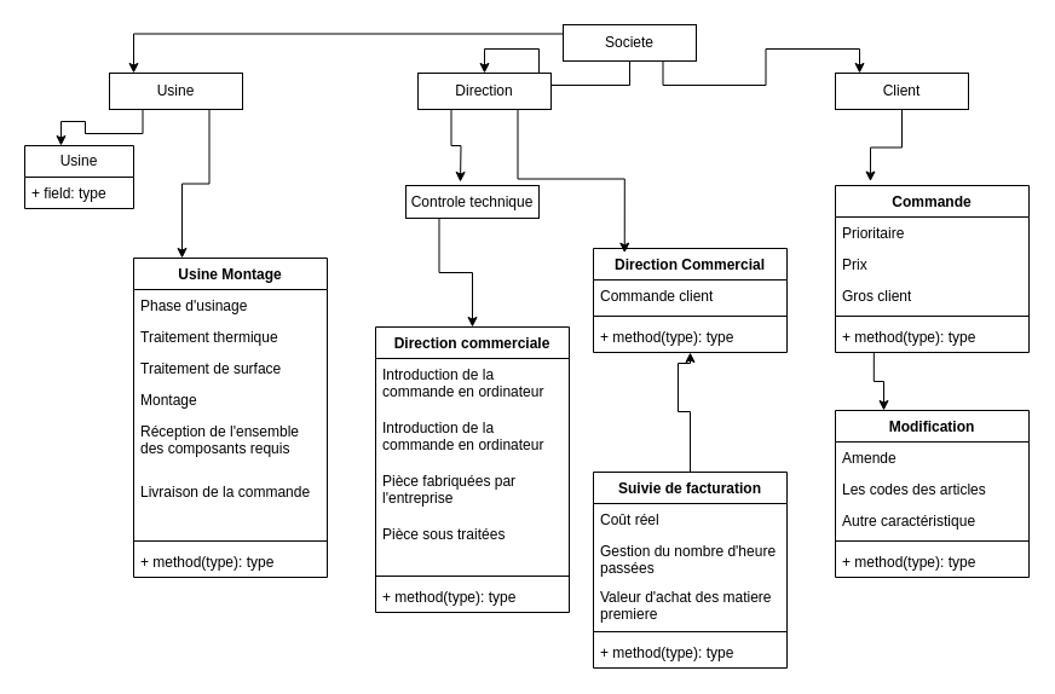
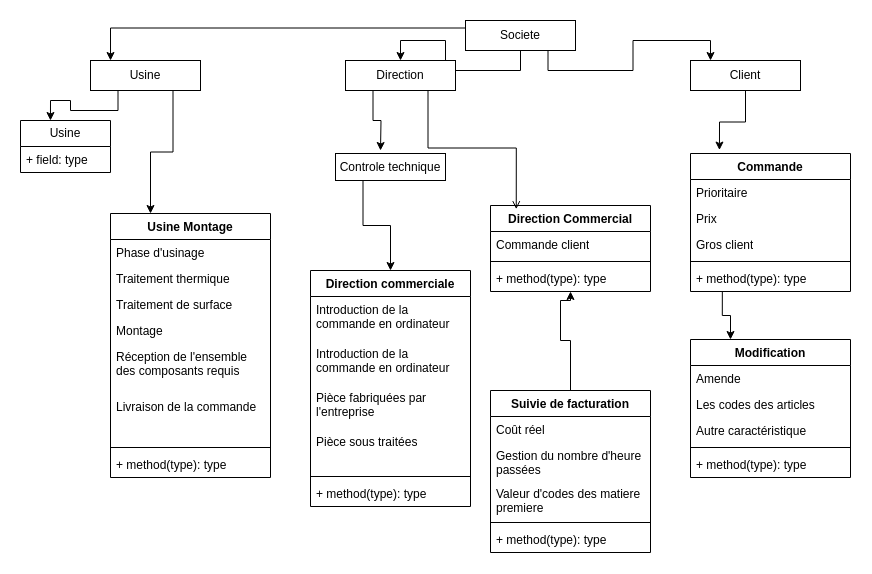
  <mxCell id="0" />
  <mxCell id="1" parent="0" />
  <mxCell id="2" value="Direction Commercial" style="swimlane;fontStyle=1;align=center;verticalAlign=top;childLayout=stackLayout;horizontal=1;startSize=26;horizontalStack=0;resizeParent=1;resizeParentMax=0;resizeLast=0;collapsible=1;marginBottom=0;whiteSpace=wrap;html=1;" vertex="1" parent="1"><mxGeometry x="490" y="205" width="160" height="86" as="geometry" /></mxCell>
  <mxCell id="3" value="Commande client" style="text;strokeColor=none;fillColor=none;align=left;verticalAlign=top;spacingLeft=4;spacingRight=4;overflow=hidden;rotatable=0;points=[[0,0.5],[1,0.5]];portConstraint=eastwest;whiteSpace=wrap;html=1;" vertex="1" parent="2"><mxGeometry y="26" width="160" height="26" as="geometry" /></mxCell>
  <mxCell id="4" value="" style="line;strokeWidth=1;fillColor=none;align=left;verticalAlign=middle;spacingTop=-1;spacingLeft=3;spacingRight=3;rotatable=0;labelPosition=right;points=[];portConstraint=eastwest;strokeColor=inherit;" vertex="1" parent="2"><mxGeometry y="52" width="160" height="8" as="geometry" /></mxCell>
  <mxCell id="5" value="+ method(type): type" style="text;strokeColor=none;fillColor=none;align=left;verticalAlign=top;spacingLeft=4;spacingRight=4;overflow=hidden;rotatable=0;points=[[0,0.5],[1,0.5]];portConstraint=eastwest;whiteSpace=wrap;html=1;" vertex="1" parent="2"><mxGeometry y="60" width="160" height="26" as="geometry" /></mxCell>
  <mxCell id="6" value="Usine Montage" style="swimlane;fontStyle=1;align=center;verticalAlign=top;childLayout=stackLayout;horizontal=1;startSize=26;horizontalStack=0;resizeParent=1;resizeParentMax=0;resizeLast=0;collapsible=1;marginBottom=0;whiteSpace=wrap;html=1;" vertex="1" parent="1"><mxGeometry x="110" y="213" width="160" height="264" as="geometry" /></mxCell>
  <mxCell id="7" value="Phase d'usinage" style="text;strokeColor=none;fillColor=none;align=left;verticalAlign=top;spacingLeft=4;spacingRight=4;overflow=hidden;rotatable=0;points=[[0,0.5],[1,0.5]];portConstraint=eastwest;whiteSpace=wrap;html=1;" vertex="1" parent="6"><mxGeometry y="26" width="160" height="26" as="geometry" /></mxCell>
  <mxCell id="8" value="Traitement thermique" style="text;strokeColor=none;fillColor=none;align=left;verticalAlign=top;spacingLeft=4;spacingRight=4;overflow=hidden;rotatable=0;points=[[0,0.5],[1,0.5]];portConstraint=eastwest;whiteSpace=wrap;html=1;" vertex="1" parent="6"><mxGeometry y="52" width="160" height="26" as="geometry" /></mxCell>
  <mxCell id="9" value="Traitement de surface" style="text;strokeColor=none;fillColor=none;align=left;verticalAlign=top;spacingLeft=4;spacingRight=4;overflow=hidden;rotatable=0;points=[[0,0.5],[1,0.5]];portConstraint=eastwest;whiteSpace=wrap;html=1;" vertex="1" parent="6"><mxGeometry y="78" width="160" height="26" as="geometry" /></mxCell>
  <mxCell id="10" value="Montage" style="text;strokeColor=none;fillColor=none;align=left;verticalAlign=top;spacingLeft=4;spacingRight=4;overflow=hidden;rotatable=0;points=[[0,0.5],[1,0.5]];portConstraint=eastwest;whiteSpace=wrap;html=1;" vertex="1" parent="6"><mxGeometry y="104" width="160" height="26" as="geometry" /></mxCell>
  <mxCell id="11" value="Réception de l'ensemble des composants requis" style="text;strokeColor=none;fillColor=none;align=left;verticalAlign=top;spacingLeft=4;spacingRight=4;overflow=hidden;rotatable=0;points=[[0,0.5],[1,0.5]];portConstraint=eastwest;whiteSpace=wrap;html=1;" vertex="1" parent="6"><mxGeometry y="130" width="160" height="50" as="geometry" /></mxCell>
  <mxCell id="12" value="Livraison de la commande" style="text;strokeColor=none;fillColor=none;align=left;verticalAlign=top;spacingLeft=4;spacingRight=4;overflow=hidden;rotatable=0;points=[[0,0.5],[1,0.5]];portConstraint=eastwest;whiteSpace=wrap;html=1;" vertex="1" parent="6"><mxGeometry y="180" width="160" height="50" as="geometry" /></mxCell>
  <mxCell id="13" value="" style="line;strokeWidth=1;fillColor=none;align=left;verticalAlign=middle;spacingTop=-1;spacingLeft=3;spacingRight=3;rotatable=0;labelPosition=right;points=[];portConstraint=eastwest;strokeColor=inherit;" vertex="1" parent="6"><mxGeometry y="230" width="160" height="8" as="geometry" /></mxCell>
  <mxCell id="14" value="+ method(type): type" style="text;strokeColor=none;fillColor=none;align=left;verticalAlign=top;spacingLeft=4;spacingRight=4;overflow=hidden;rotatable=0;points=[[0,0.5],[1,0.5]];portConstraint=eastwest;whiteSpace=wrap;html=1;" vertex="1" parent="6"><mxGeometry y="238" width="160" height="26" as="geometry" /></mxCell>
  <mxCell id="15" value="Commande" style="swimlane;fontStyle=1;align=center;verticalAlign=top;childLayout=stackLayout;horizontal=1;startSize=26;horizontalStack=0;resizeParent=1;resizeParentMax=0;resizeLast=0;collapsible=1;marginBottom=0;whiteSpace=wrap;html=1;" vertex="1" parent="1"><mxGeometry x="690" y="153" width="160" height="138" as="geometry" /></mxCell>
  <mxCell id="16" value="Prioritaire&lt;div&gt;&lt;br&gt;&lt;/div&gt;" style="text;strokeColor=none;fillColor=none;align=left;verticalAlign=top;spacingLeft=4;spacingRight=4;overflow=hidden;rotatable=0;points=[[0,0.5],[1,0.5]];portConstraint=eastwest;whiteSpace=wrap;html=1;" vertex="1" parent="15"><mxGeometry y="26" width="160" height="26" as="geometry" /></mxCell>
  <mxCell id="17" value="&lt;div&gt;Prix&lt;/div&gt;" style="text;strokeColor=none;fillColor=none;align=left;verticalAlign=top;spacingLeft=4;spacingRight=4;overflow=hidden;rotatable=0;points=[[0,0.5],[1,0.5]];portConstraint=eastwest;whiteSpace=wrap;html=1;" vertex="1" parent="15"><mxGeometry y="52" width="160" height="26" as="geometry" /></mxCell>
  <mxCell id="18" value="&lt;div&gt;Gros client&lt;/div&gt;" style="text;strokeColor=none;fillColor=none;align=left;verticalAlign=top;spacingLeft=4;spacingRight=4;overflow=hidden;rotatable=0;points=[[0,0.5],[1,0.5]];portConstraint=eastwest;whiteSpace=wrap;html=1;" vertex="1" parent="15"><mxGeometry y="78" width="160" height="26" as="geometry" /></mxCell>
  <mxCell id="19" value="" style="line;strokeWidth=1;fillColor=none;align=left;verticalAlign=middle;spacingTop=-1;spacingLeft=3;spacingRight=3;rotatable=0;labelPosition=right;points=[];portConstraint=eastwest;strokeColor=inherit;" vertex="1" parent="15"><mxGeometry y="104" width="160" height="8" as="geometry" /></mxCell>
  <mxCell id="20" value="+ method(type): type" style="text;strokeColor=none;fillColor=none;align=left;verticalAlign=top;spacingLeft=4;spacingRight=4;overflow=hidden;rotatable=0;points=[[0,0.5],[1,0.5]];portConstraint=eastwest;whiteSpace=wrap;html=1;" vertex="1" parent="15"><mxGeometry y="112" width="160" height="26" as="geometry" /></mxCell>
  <mxCell id="21" value="Direction commerciale" style="swimlane;fontStyle=1;align=center;verticalAlign=top;childLayout=stackLayout;horizontal=1;startSize=26;horizontalStack=0;resizeParent=1;resizeParentMax=0;resizeLast=0;collapsible=1;marginBottom=0;whiteSpace=wrap;html=1;" vertex="1" parent="1"><mxGeometry x="310" y="270" width="160" height="236" as="geometry" /></mxCell>
  <mxCell id="22" value="Introduction de la commande en ordinateur" style="text;strokeColor=none;fillColor=none;align=left;verticalAlign=top;spacingLeft=4;spacingRight=4;overflow=hidden;rotatable=0;points=[[0,0.5],[1,0.5]];portConstraint=eastwest;whiteSpace=wrap;html=1;" vertex="1" parent="21"><mxGeometry y="26" width="160" height="44" as="geometry" /></mxCell>
  <mxCell id="23" value="Introduction de la commande en ordinateur" style="text;strokeColor=none;fillColor=none;align=left;verticalAlign=top;spacingLeft=4;spacingRight=4;overflow=hidden;rotatable=0;points=[[0,0.5],[1,0.5]];portConstraint=eastwest;whiteSpace=wrap;html=1;" vertex="1" parent="21"><mxGeometry y="70" width="160" height="44" as="geometry" /></mxCell>
  <mxCell id="24" value="Pièce fabriquées par l'entreprise" style="text;strokeColor=none;fillColor=none;align=left;verticalAlign=top;spacingLeft=4;spacingRight=4;overflow=hidden;rotatable=0;points=[[0,0.5],[1,0.5]];portConstraint=eastwest;whiteSpace=wrap;html=1;" vertex="1" parent="21"><mxGeometry y="114" width="160" height="44" as="geometry" /></mxCell>
  <mxCell id="25" value="Pièce sous traitées" style="text;strokeColor=none;fillColor=none;align=left;verticalAlign=top;spacingLeft=4;spacingRight=4;overflow=hidden;rotatable=0;points=[[0,0.5],[1,0.5]];portConstraint=eastwest;whiteSpace=wrap;html=1;" vertex="1" parent="21"><mxGeometry y="158" width="160" height="44" as="geometry" /></mxCell>
  <mxCell id="26" value="" style="line;strokeWidth=1;fillColor=none;align=left;verticalAlign=middle;spacingTop=-1;spacingLeft=3;spacingRight=3;rotatable=0;labelPosition=right;points=[];portConstraint=eastwest;strokeColor=inherit;" vertex="1" parent="21"><mxGeometry y="202" width="160" height="8" as="geometry" /></mxCell>
  <mxCell id="27" value="+ method(type): type" style="text;strokeColor=none;fillColor=none;align=left;verticalAlign=top;spacingLeft=4;spacingRight=4;overflow=hidden;rotatable=0;points=[[0,0.5],[1,0.5]];portConstraint=eastwest;whiteSpace=wrap;html=1;" vertex="1" parent="21"><mxGeometry y="210" width="160" height="26" as="geometry" /></mxCell>
  <mxCell id="28" style="edgeStyle=orthogonalEdgeStyle;rounded=0;orthogonalLoop=1;jettySize=auto;html=1;exitX=0.5;exitY=1;exitDx=0;exitDy=0;entryX=0.5;entryY=0;entryDx=0;entryDy=0;" edge="1" parent="1" source="29" target="36"><mxGeometry relative="1" as="geometry" /></mxCell>
  <mxCell id="29" value="Societe" style="html=1;whiteSpace=wrap;" vertex="1" parent="1"><mxGeometry x="465" y="20" width="110" height="30" as="geometry" /></mxCell>
  <mxCell id="30" style="edgeStyle=orthogonalEdgeStyle;rounded=0;orthogonalLoop=1;jettySize=auto;html=1;exitX=0.75;exitY=1;exitDx=0;exitDy=0;entryX=0.25;entryY=0;entryDx=0;entryDy=0;" edge="1" parent="1" source="31" target="6"><mxGeometry relative="1" as="geometry" /></mxCell>
  <mxCell id="31" value="Usine" style="html=1;whiteSpace=wrap;" vertex="1" parent="1"><mxGeometry x="90" y="60" width="110" height="30" as="geometry" /></mxCell>
  <mxCell id="32" value="Usine" style="swimlane;fontStyle=0;childLayout=stackLayout;horizontal=1;startSize=26;fillColor=none;horizontalStack=0;resizeParent=1;resizeParentMax=0;resizeLast=0;collapsible=1;marginBottom=0;whiteSpace=wrap;html=1;" vertex="1" parent="1"><mxGeometry y="120" width="90" height="52" as="geometry" x="20" /></mxCell>
  <mxCell id="33" value="+ field: type" style="text;strokeColor=none;fillColor=none;align=left;verticalAlign=top;spacingLeft=4;spacingRight=4;overflow=hidden;rotatable=0;points=[[0,0.5],[1,0.5]];portConstraint=eastwest;whiteSpace=wrap;html=1;" vertex="1" parent="32"><mxGeometry y="26" width="90" height="26" as="geometry" /></mxCell>
  <mxCell id="34" style="edgeStyle=orthogonalEdgeStyle;rounded=0;orthogonalLoop=1;jettySize=auto;html=1;exitX=0.25;exitY=1;exitDx=0;exitDy=0;entryX=0.333;entryY=0;entryDx=0;entryDy=0;entryPerimeter=0;" edge="1" parent="1" source="31" target="32"><mxGeometry relative="1" as="geometry" /></mxCell>
  <mxCell id="35" style="edgeStyle=orthogonalEdgeStyle;rounded=0;orthogonalLoop=1;jettySize=auto;html=1;exitX=0.25;exitY=1;exitDx=0;exitDy=0;" edge="1" parent="1" source="36"><mxGeometry relative="1" as="geometry"><mxPoint x="380" y="150" as="targetPoint" /></mxGeometry></mxCell>
  <mxCell id="36" value="Direction" style="html=1;whiteSpace=wrap;" vertex="1" parent="1"><mxGeometry x="345" y="60" width="110" height="30" as="geometry" /></mxCell>
  <mxCell id="37" style="edgeStyle=orthogonalEdgeStyle;rounded=0;orthogonalLoop=1;jettySize=auto;html=1;exitX=0;exitY=0.25;exitDx=0;exitDy=0;entryX=0.182;entryY=0;entryDx=0;entryDy=0;entryPerimeter=0;" edge="1" parent="1" source="29" target="31"><mxGeometry relative="1" as="geometry" /></mxCell>
- <mxCell id="38" style="edgeStyle=orthogonalEdgeStyle;rounded=0;orthogonalLoop=1;jettySize=auto;html=1;exitX=0.75;exitY=1;exitDx=0;exitDy=0;entryX=0.161;entryY=0.043;entryDx=0;entryDy=0;entryPerimeter=0;" edge="1" parent="1" source="36" target="2"><mxGeometry relative="1" as="geometry" /></mxCell>
+ <mxCell id="38" style="edgeStyle=orthogonalEdgeStyle;rounded=0;orthogonalLoop=1;jettySize=auto;html=1;exitX=0.75;exitY=1;exitDx=0;exitDy=0;entryX=0.161;entryY=0.043;entryDx=0;entryDy=0;entryPerimeter=0;endArrow=open;" edge="1" parent="1" source="36" target="2"><mxGeometry relative="1" as="geometry" /></mxCell>
  <mxCell id="39" value="Client" style="html=1;whiteSpace=wrap;" vertex="1" parent="1"><mxGeometry x="690" y="60" width="110" height="30" as="geometry" /></mxCell>
  <mxCell id="40" style="edgeStyle=orthogonalEdgeStyle;rounded=0;orthogonalLoop=1;jettySize=auto;html=1;exitX=0.75;exitY=1;exitDx=0;exitDy=0;entryX=0.182;entryY=0;entryDx=0;entryDy=0;entryPerimeter=0;" edge="1" parent="1" source="29" target="39"><mxGeometry relative="1" as="geometry" /></mxCell>
  <mxCell id="41" style="edgeStyle=orthogonalEdgeStyle;rounded=0;orthogonalLoop=1;jettySize=auto;html=1;exitX=0.5;exitY=1;exitDx=0;exitDy=0;entryX=0.181;entryY=-0.025;entryDx=0;entryDy=0;entryPerimeter=0;" edge="1" parent="1" source="39" target="15"><mxGeometry relative="1" as="geometry" /></mxCell>
  <mxCell id="42" style="edgeStyle=orthogonalEdgeStyle;rounded=0;orthogonalLoop=1;jettySize=auto;html=1;exitX=0.25;exitY=1;exitDx=0;exitDy=0;" edge="1" parent="1" source="43" target="21"><mxGeometry relative="1" as="geometry" /></mxCell>
  <mxCell id="43" value="Controle technique" style="html=1;whiteSpace=wrap;" vertex="1" parent="1"><mxGeometry x="335" y="153" width="110" height="27" as="geometry" /></mxCell>
  <mxCell id="44" value="Modification" style="swimlane;fontStyle=1;align=center;verticalAlign=top;childLayout=stackLayout;horizontal=1;startSize=26;horizontalStack=0;resizeParent=1;resizeParentMax=0;resizeLast=0;collapsible=1;marginBottom=0;whiteSpace=wrap;html=1;" vertex="1" parent="1"><mxGeometry x="690" y="339" width="160" height="138" as="geometry" /></mxCell>
  <mxCell id="45" value="Amende" style="text;strokeColor=none;fillColor=none;align=left;verticalAlign=top;spacingLeft=4;spacingRight=4;overflow=hidden;rotatable=0;points=[[0,0.5],[1,0.5]];portConstraint=eastwest;whiteSpace=wrap;html=1;" vertex="1" parent="44"><mxGeometry y="26" width="160" height="26" as="geometry" /></mxCell>
  <mxCell id="46" value="Les codes des articles" style="text;strokeColor=none;fillColor=none;align=left;verticalAlign=top;spacingLeft=4;spacingRight=4;overflow=hidden;rotatable=0;points=[[0,0.5],[1,0.5]];portConstraint=eastwest;whiteSpace=wrap;html=1;" vertex="1" parent="44"><mxGeometry y="52" width="160" height="26" as="geometry" /></mxCell>
  <mxCell id="47" value="Autre caractéristique" style="text;strokeColor=none;fillColor=none;align=left;verticalAlign=top;spacingLeft=4;spacingRight=4;overflow=hidden;rotatable=0;points=[[0,0.5],[1,0.5]];portConstraint=eastwest;whiteSpace=wrap;html=1;" vertex="1" parent="44"><mxGeometry y="78" width="160" height="26" as="geometry" /></mxCell>
  <mxCell id="48" value="" style="line;strokeWidth=1;fillColor=none;align=left;verticalAlign=middle;spacingTop=-1;spacingLeft=3;spacingRight=3;rotatable=0;labelPosition=right;points=[];portConstraint=eastwest;strokeColor=inherit;" vertex="1" parent="44"><mxGeometry y="104" width="160" height="8" as="geometry" /></mxCell>
  <mxCell id="49" value="+ method(type): type" style="text;strokeColor=none;fillColor=none;align=left;verticalAlign=top;spacingLeft=4;spacingRight=4;overflow=hidden;rotatable=0;points=[[0,0.5],[1,0.5]];portConstraint=eastwest;whiteSpace=wrap;html=1;" vertex="1" parent="44"><mxGeometry y="112" width="160" height="26" as="geometry" /></mxCell>
  <mxCell id="50" style="edgeStyle=orthogonalEdgeStyle;rounded=0;orthogonalLoop=1;jettySize=auto;html=1;entryX=0.25;entryY=0;entryDx=0;entryDy=0;exitX=0.199;exitY=1.012;exitDx=0;exitDy=0;exitPerimeter=0;" edge="1" parent="1" source="20" target="44"><mxGeometry relative="1" as="geometry"><mxPoint x="710" y="300" as="sourcePoint" /></mxGeometry></mxCell>
  <mxCell id="51" value="" style="edgeStyle=orthogonalEdgeStyle;rounded=0;orthogonalLoop=1;jettySize=auto;html=1;" edge="1" parent="1" source="52" target="5"><mxGeometry relative="1" as="geometry"><Array as="points"><mxPoint x="570" y="340" /><mxPoint x="560" y="340" /><mxPoint x="560" y="300" /><mxPoint x="570" y="300" /></Array></mxGeometry></mxCell>
  <mxCell id="52" value="Suivie de facturation" style="swimlane;fontStyle=1;align=center;verticalAlign=top;childLayout=stackLayout;horizontal=1;startSize=26;horizontalStack=0;resizeParent=1;resizeParentMax=0;resizeLast=0;collapsible=1;marginBottom=0;whiteSpace=wrap;html=1;" vertex="1" parent="1"><mxGeometry x="490" y="390" width="160" height="162" as="geometry" /></mxCell>
  <mxCell id="53" value="Coût réel" style="text;strokeColor=none;fillColor=none;align=left;verticalAlign=top;spacingLeft=4;spacingRight=4;overflow=hidden;rotatable=0;points=[[0,0.5],[1,0.5]];portConstraint=eastwest;whiteSpace=wrap;html=1;" vertex="1" parent="52"><mxGeometry y="26" width="160" height="26" as="geometry" /></mxCell>
  <mxCell id="54" value="Gestion du nombre d'heure passées" style="text;strokeColor=none;fillColor=none;align=left;verticalAlign=top;spacingLeft=4;spacingRight=4;overflow=hidden;rotatable=0;points=[[0,0.5],[1,0.5]];portConstraint=eastwest;whiteSpace=wrap;html=1;" vertex="1" parent="52"><mxGeometry y="52" width="160" height="38" as="geometry" /></mxCell>
- <mxCell id="55" value="Valeur d'achat des matiere premiere" style="text;strokeColor=none;fillColor=none;align=left;verticalAlign=top;spacingLeft=4;spacingRight=4;overflow=hidden;rotatable=0;points=[[0,0.5],[1,0.5]];portConstraint=eastwest;whiteSpace=wrap;html=1;" vertex="1" parent="52"><mxGeometry y="90" width="160" height="38" as="geometry" /></mxCell>
+ <mxCell id="55" value="Valeur d'codes des matiere premiere" style="text;strokeColor=none;fillColor=none;align=left;verticalAlign=top;spacingLeft=4;spacingRight=4;overflow=hidden;rotatable=0;points=[[0,0.5],[1,0.5]];portConstraint=eastwest;whiteSpace=wrap;html=1;" vertex="1" parent="52"><mxGeometry y="90" width="160" height="38" as="geometry" /></mxCell>
  <mxCell id="56" value="" style="line;strokeWidth=1;fillColor=none;align=left;verticalAlign=middle;spacingTop=-1;spacingLeft=3;spacingRight=3;rotatable=0;labelPosition=right;points=[];portConstraint=eastwest;strokeColor=inherit;" vertex="1" parent="52"><mxGeometry y="128" width="160" height="8" as="geometry" /></mxCell>
  <mxCell id="57" value="+ method(type): type" style="text;strokeColor=none;fillColor=none;align=left;verticalAlign=top;spacingLeft=4;spacingRight=4;overflow=hidden;rotatable=0;points=[[0,0.5],[1,0.5]];portConstraint=eastwest;whiteSpace=wrap;html=1;" vertex="1" parent="52"><mxGeometry y="136" width="160" height="26" as="geometry" /></mxCell>
